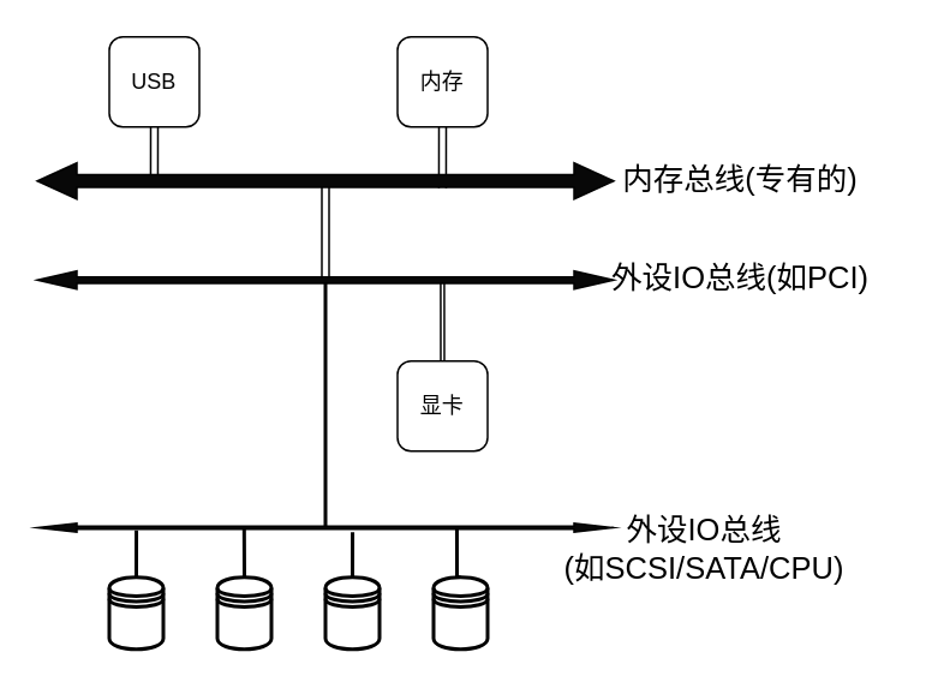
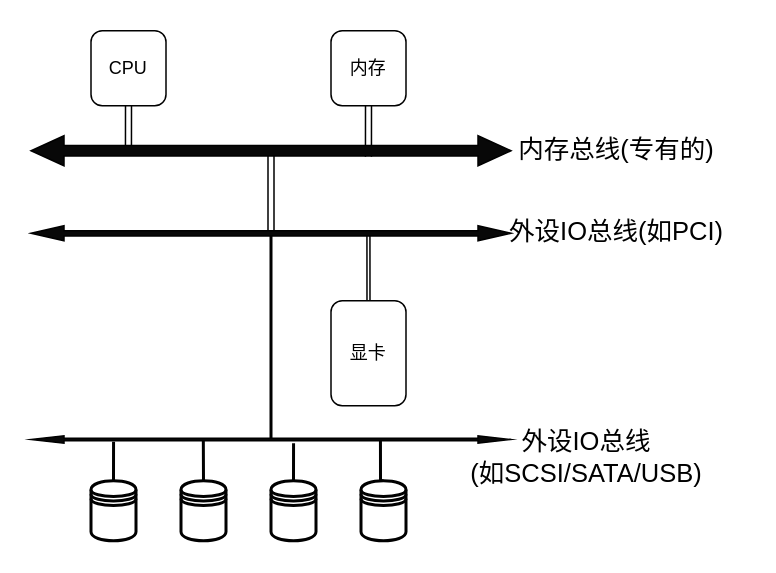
  <mxCell id="0" />
  <mxCell id="1" parent="0" />
  <mxCell id="2" style="edgeStyle=none;shape=link;rounded=1;orthogonalLoop=1;jettySize=auto;html=1;exitX=0.5;exitY=1;exitDx=0;exitDy=0;entryX=0.203;entryY=0.65;entryDx=0;entryDy=0;entryPerimeter=0;" edge="1" parent="1" source="3" target="9"><mxGeometry relative="1" as="geometry" /></mxCell>
- <mxCell id="3" value="USB" style="whiteSpace=wrap;html=1;aspect=fixed;rounded=1;" vertex="1" parent="1"><mxGeometry x="60" y="20" width="50" height="50" as="geometry" /></mxCell>
+ <mxCell id="3" value="CPU" style="whiteSpace=wrap;html=1;aspect=fixed;rounded=1;" vertex="1" parent="1"><mxGeometry x="60" y="20" width="50" height="50" as="geometry" /></mxCell>
  <mxCell id="4" style="edgeStyle=none;shape=link;rounded=1;orthogonalLoop=1;jettySize=auto;html=1;exitX=0.5;exitY=1;exitDx=0;exitDy=0;entryX=0.703;entryY=0.7;entryDx=0;entryDy=0;entryPerimeter=0;" edge="1" parent="1" source="5" target="9"><mxGeometry relative="1" as="geometry" /></mxCell>
  <mxCell id="5" value="内存" style="whiteSpace=wrap;html=1;aspect=fixed;rounded=1;" vertex="1" parent="1"><mxGeometry x="220" y="20" width="50" height="50" as="geometry" /></mxCell>
  <mxCell id="6" style="edgeStyle=orthogonalEdgeStyle;shape=link;rounded=1;orthogonalLoop=1;jettySize=auto;html=1;exitX=0.5;exitY=0;exitDx=0;exitDy=0;entryX=0.703;entryY=0.6;entryDx=0;entryDy=0;entryPerimeter=0;width=2;" edge="1" parent="1" source="7" target="11"><mxGeometry relative="1" as="geometry" /></mxCell>
- <mxCell id="7" value="显卡" style="whiteSpace=wrap;html=1;aspect=fixed;rounded=1;" vertex="1" parent="1"><mxGeometry x="220" y="200" width="50" height="50" as="geometry" /></mxCell>
+ <mxCell id="7" value="显卡" style="whiteSpace=wrap;html=1;aspect=fixed;rounded=1;" vertex="1" parent="1"><mxGeometry x="220" y="200" width="50" height="70" as="geometry" /></mxCell>
  <mxCell id="8" style="edgeStyle=none;shape=link;rounded=1;orthogonalLoop=1;jettySize=auto;html=1;exitX=0.5;exitY=0;exitDx=0;exitDy=13.5;exitPerimeter=0;entryX=0.5;entryY=0;entryDx=0;entryDy=3.25;entryPerimeter=0;" edge="1" parent="1" source="9" target="11"><mxGeometry relative="1" as="geometry" /></mxCell>
  <mxCell id="9" value="" style="html=1;shadow=0;dashed=0;align=center;verticalAlign=middle;shape=mxgraph.arrows2.twoWayArrow;dy=0.65;dx=22;fillColor=#080808;rounded=1;" vertex="1" parent="1"><mxGeometry x="20" y="90" width="320" height="20" as="geometry" /></mxCell>
  <mxCell id="10" style="edgeStyle=none;shape=link;rounded=1;orthogonalLoop=1;jettySize=auto;html=1;exitX=0.5;exitY=0;exitDx=0;exitDy=6.75;exitPerimeter=0;entryX=0.5;entryY=0;entryDx=0;entryDy=1.625;entryPerimeter=0;width=1;" edge="1" parent="1" source="11" target="12"><mxGeometry relative="1" as="geometry" /></mxCell>
  <mxCell id="11" value="" style="html=1;shadow=0;dashed=0;align=center;verticalAlign=middle;shape=mxgraph.arrows2.twoWayArrow;dy=0.65;dx=22;fillColor=#080808;rounded=1;" vertex="1" parent="1"><mxGeometry x="20" y="150" width="320" height="10" as="geometry" /></mxCell>
  <mxCell id="12" value="" style="html=1;shadow=0;dashed=0;align=center;verticalAlign=middle;shape=mxgraph.arrows2.twoWayArrow;dy=0.65;dx=22;strokeWidth=1;fillColor=#080808;rounded=1;" vertex="1" parent="1"><mxGeometry x="20" y="290" width="320" height="5" as="geometry" /></mxCell>
  <mxCell id="13" style="edgeStyle=none;shape=link;rounded=1;orthogonalLoop=1;jettySize=auto;html=1;exitX=0.5;exitY=0;exitDx=0;exitDy=0;entryX=0.359;entryY=0.6;entryDx=0;entryDy=0;entryPerimeter=0;width=1;" edge="1" parent="1" source="14" target="12"><mxGeometry relative="1" as="geometry" /></mxCell>
  <mxCell id="14" value="" style="shape=datastore;whiteSpace=wrap;html=1;strokeWidth=2;rounded=1;" vertex="1" parent="1"><mxGeometry x="120" y="320" width="30" height="40" as="geometry" /></mxCell>
  <mxCell id="15" style="edgeStyle=none;shape=link;rounded=1;orthogonalLoop=1;jettySize=auto;html=1;exitX=0.5;exitY=0;exitDx=0;exitDy=0;entryX=0.547;entryY=1;entryDx=0;entryDy=0;entryPerimeter=0;width=1;" edge="1" parent="1" source="16" target="12"><mxGeometry relative="1" as="geometry" /></mxCell>
  <mxCell id="16" value="" style="shape=datastore;whiteSpace=wrap;html=1;strokeWidth=2;rounded=1;" vertex="1" parent="1"><mxGeometry x="180" y="320" width="30" height="40" as="geometry" /></mxCell>
  <mxCell id="17" style="edgeStyle=orthogonalEdgeStyle;shape=link;rounded=1;orthogonalLoop=1;jettySize=auto;html=1;exitX=0.5;exitY=0;exitDx=0;exitDy=0;entryX=0.728;entryY=0.6;entryDx=0;entryDy=0;entryPerimeter=0;width=1;" edge="1" parent="1" source="18" target="12"><mxGeometry relative="1" as="geometry" /></mxCell>
  <mxCell id="18" value="" style="shape=datastore;whiteSpace=wrap;html=1;strokeWidth=2;rounded=1;" vertex="1" parent="1"><mxGeometry x="240" y="320" width="30" height="40" as="geometry" /></mxCell>
  <mxCell id="19" style="edgeStyle=none;shape=link;rounded=1;orthogonalLoop=1;jettySize=auto;html=1;exitX=0.5;exitY=0;exitDx=0;exitDy=0;entryX=0.172;entryY=0.8;entryDx=0;entryDy=0;entryPerimeter=0;width=1;" edge="1" parent="1" source="20" target="12"><mxGeometry relative="1" as="geometry" /></mxCell>
  <mxCell id="20" value="" style="shape=datastore;whiteSpace=wrap;html=1;strokeWidth=2;rounded=1;" vertex="1" parent="1"><mxGeometry x="60" y="320" width="30" height="40" as="geometry" /></mxCell>
  <mxCell id="21" value="&lt;font style=&quot;font-size: 17px;&quot;&gt;&lt;span&gt;内存总线(专有的)&lt;/span&gt;&lt;/font&gt;" style="text;html=1;align=center;verticalAlign=middle;resizable=0;points=[];autosize=1;strokeColor=none;fillColor=none;fontStyle=0" vertex="1" parent="1"><mxGeometry x="335" y="85" width="150" height="30" as="geometry" /></mxCell>
- <mxCell id="22" value="&lt;font style=&quot;font-size: 17px;&quot;&gt;&lt;span&gt;外设IO总线&lt;br&gt;(如SCSI/SATA/CPU)&lt;/span&gt;&lt;/font&gt;" style="text;html=1;align=center;verticalAlign=middle;resizable=0;points=[];autosize=1;strokeColor=none;fillColor=none;fontStyle=0" vertex="1" parent="1"><mxGeometry x="300" y="280" width="180" height="50" as="geometry" /></mxCell>
+ <mxCell id="22" value="&lt;font style=&quot;font-size: 17px;&quot;&gt;&lt;span&gt;外设IO总线&lt;br&gt;(如SCSI/SATA/USB)&lt;/span&gt;&lt;/font&gt;" style="text;html=1;align=center;verticalAlign=middle;resizable=0;points=[];autosize=1;strokeColor=none;fillColor=none;fontStyle=0" vertex="1" parent="1"><mxGeometry x="300" y="280" width="180" height="50" as="geometry" /></mxCell>
  <mxCell id="23" value="&lt;font style=&quot;font-size: 17px;&quot;&gt;&lt;span&gt;外设IO总线(如PCI)&lt;/span&gt;&lt;/font&gt;" style="text;html=1;align=center;verticalAlign=middle;resizable=0;points=[];autosize=1;strokeColor=none;fillColor=none;fontStyle=0" vertex="1" parent="1"><mxGeometry x="325" y="140" width="170" height="30" as="geometry" /></mxCell>
